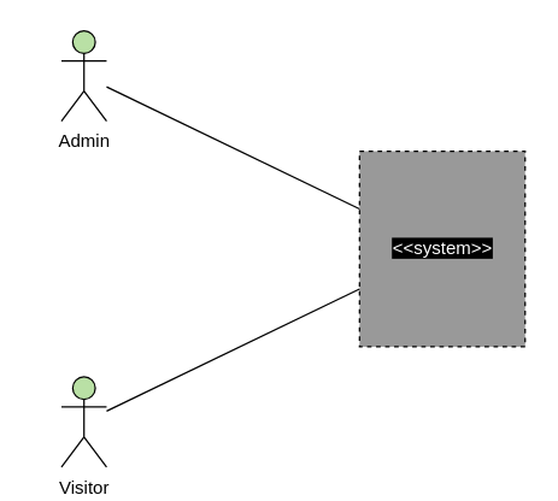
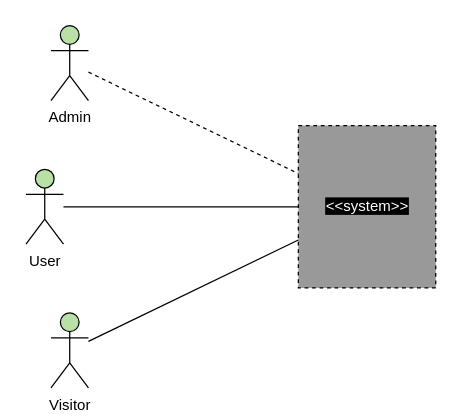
  <mxCell id="0" />
  <mxCell id="1" parent="0" />
  <mxCell id="2" value="&lt;span style=&quot;background-color: rgb(0 , 0 , 0)&quot;&gt;&lt;font color=&quot;#ffffff&quot;&gt;&amp;lt;&amp;lt;system&amp;gt;&amp;gt;&lt;/font&gt;&lt;/span&gt;" style="html=1;fillColor=#999999;dashed=1;" parent="1" vertex="1"><mxGeometry x="238" y="100" width="110" height="130" as="geometry" /></mxCell>
  <mxCell id="3" value="Admin" style="shape=umlActor;verticalLabelPosition=bottom;labelBackgroundColor=#ffffff;verticalAlign=top;html=1;fillColor=#B9E0A5;" parent="1" vertex="1"><mxGeometry x="40" y="20" width="30" height="60" as="geometry" /></mxCell>
- <mxCell id="5" value="" style="endArrow=none;html=1;" parent="1" source="3" target="2" edge="1"><mxGeometry width="50" height="50" relative="1" as="geometry"><mxPoint x="40" y="450" as="sourcePoint" /><mxPoint x="90" y="400" as="targetPoint" /></mxGeometry></mxCell>
+ <mxCell id="4" value="User" style="shape=umlActor;verticalLabelPosition=bottom;labelBackgroundColor=#ffffff;verticalAlign=top;html=1;fillColor=#B9E0A5;" parent="1" vertex="1"><mxGeometry x="20" y="135" width="30" height="60" as="geometry" /></mxCell>
+ <mxCell id="5" value="" style="endArrow=none;html=1;dashed=1;" parent="1" source="3" target="2" edge="1"><mxGeometry width="50" height="50" relative="1" as="geometry"><mxPoint x="40" y="450" as="sourcePoint" /><mxPoint x="90" y="400" as="targetPoint" /></mxGeometry></mxCell>
+ <mxCell id="6" value="" style="endArrow=none;html=1;" parent="1" source="4" target="2" edge="1"><mxGeometry width="50" height="50" relative="1" as="geometry"><mxPoint x="65" y="20" as="sourcePoint" /><mxPoint x="248" y="182.5" as="targetPoint" /></mxGeometry></mxCell>
  <mxCell id="7" value="Visitor" style="shape=umlActor;verticalLabelPosition=bottom;labelBackgroundColor=#ffffff;verticalAlign=top;html=1;fillColor=#B9E0A5;" parent="1" vertex="1"><mxGeometry x="40" y="250" width="30" height="60" as="geometry" /></mxCell>
  <mxCell id="8" value="" style="endArrow=none;html=1;" parent="1" source="7" target="2" edge="1"><mxGeometry width="50" height="50" relative="1" as="geometry"><mxPoint x="15" y="130" as="sourcePoint" /><mxPoint x="248" y="175" as="targetPoint" /></mxGeometry></mxCell>
